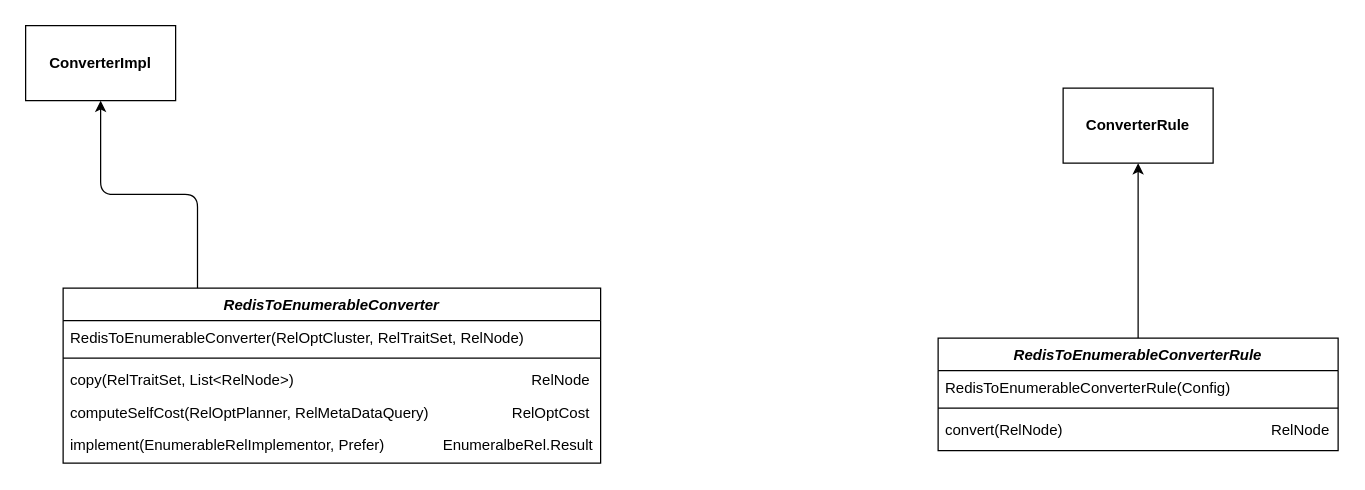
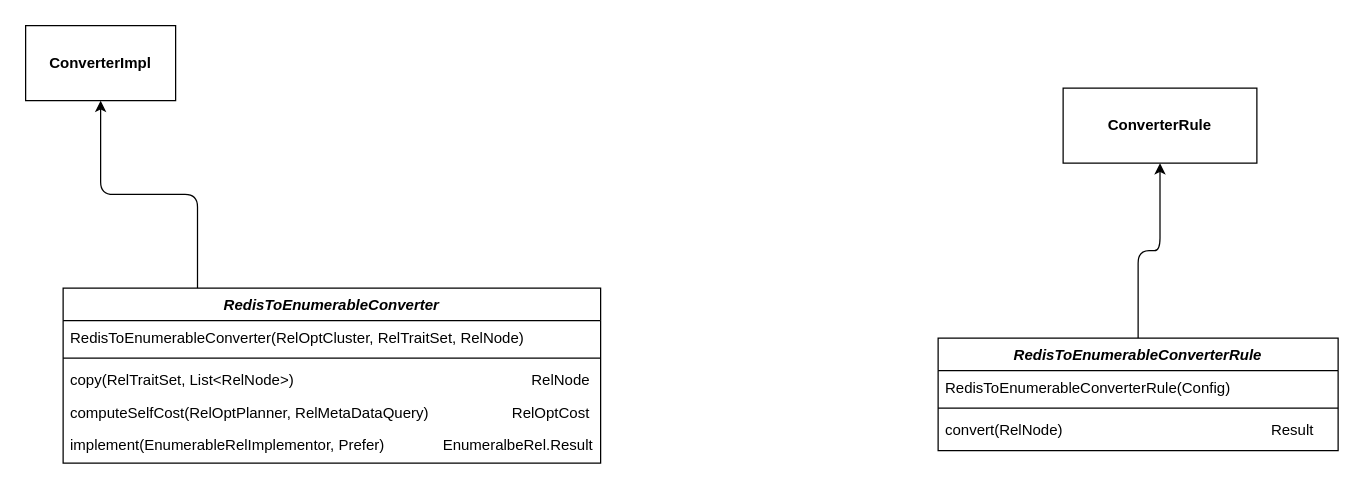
  <mxCell id="0" />
  <mxCell id="1" parent="0" />
  <mxCell id="2" style="edgeStyle=orthogonalEdgeStyle;orthogonalLoop=1;jettySize=auto;html=1;exitX=0.25;exitY=0;exitDx=0;exitDy=0;rounded=1;" edge="1" parent="1" source="3" target="9"><mxGeometry relative="1" as="geometry" /></mxCell>
  <mxCell id="3" value="RedisToEnumerableConverter" style="swimlane;fontStyle=3;align=center;verticalAlign=top;childLayout=stackLayout;horizontal=1;startSize=26;horizontalStack=0;resizeParent=1;resizeLast=0;collapsible=1;marginBottom=0;rounded=0;shadow=0;strokeWidth=1;" parent="1" vertex="1"><mxGeometry x="50" y="230" width="430" height="140" as="geometry"><mxRectangle x="230" y="140" width="160" height="26" as="alternateBounds" /></mxGeometry></mxCell>
  <mxCell id="4" value="RedisToEnumerableConverter(RelOptCluster, RelTraitSet, RelNode)" style="text;align=left;verticalAlign=top;spacingLeft=4;spacingRight=4;overflow=hidden;rotatable=0;points=[[0,0.5],[1,0.5]];portConstraint=eastwest;" parent="3" vertex="1"><mxGeometry y="26" width="430" height="26" as="geometry" /></mxCell>
  <mxCell id="5" value="&lt;br&gt;&lt;br&gt;" style="line;html=1;strokeWidth=1;align=left;verticalAlign=middle;spacingTop=-1;spacingLeft=3;spacingRight=3;rotatable=0;labelPosition=right;points=[];portConstraint=eastwest;" parent="3" vertex="1"><mxGeometry y="52" width="430" height="8" as="geometry" /></mxCell>
  <mxCell id="6" value="copy(RelTraitSet, List&lt;RelNode&gt;)                                                         RelNode" style="text;align=left;verticalAlign=top;spacingLeft=4;spacingRight=4;overflow=hidden;rotatable=0;points=[[0,0.5],[1,0.5]];portConstraint=eastwest;" parent="3" vertex="1"><mxGeometry y="60" width="430" height="26" as="geometry" /></mxCell>
  <mxCell id="7" value="computeSelfCost(RelOptPlanner, RelMetaDataQuery)                    RelOptCost" style="text;align=left;verticalAlign=top;spacingLeft=4;spacingRight=4;overflow=hidden;rotatable=0;points=[[0,0.5],[1,0.5]];portConstraint=eastwest;" vertex="1" parent="3"><mxGeometry y="86" width="430" height="26" as="geometry" /></mxCell>
  <mxCell id="8" value="implement(EnumerableRelImplementor, Prefer)              EnumeralbeRel.Result" style="text;align=left;verticalAlign=top;spacingLeft=4;spacingRight=4;overflow=hidden;rotatable=0;points=[[0,0.5],[1,0.5]];portConstraint=eastwest;" vertex="1" parent="3"><mxGeometry y="112" width="430" height="26" as="geometry" /></mxCell>
  <mxCell id="9" value="&lt;b&gt;ConverterImpl&lt;/b&gt;" style="rounded=0;whiteSpace=wrap;html=1;" vertex="1" parent="1"><mxGeometry x="20" y="20" width="120" height="60" as="geometry" /></mxCell>
  <mxCell id="10" style="edgeStyle=orthogonalEdgeStyle;orthogonalLoop=1;jettySize=auto;html=1;exitX=0.5;exitY=0;exitDx=0;exitDy=0;rounded=1;" edge="1" parent="1" source="11" target="15"><mxGeometry relative="1" as="geometry" /></mxCell>
  <mxCell id="11" value="RedisToEnumerableConverterRule" style="swimlane;fontStyle=3;align=center;verticalAlign=top;childLayout=stackLayout;horizontal=1;startSize=26;horizontalStack=0;resizeParent=1;resizeLast=0;collapsible=1;marginBottom=0;rounded=0;shadow=0;strokeWidth=1;" vertex="1" parent="1"><mxGeometry x="750" y="270" width="320" height="90" as="geometry"><mxRectangle x="230" y="140" width="160" height="26" as="alternateBounds" /></mxGeometry></mxCell>
  <mxCell id="12" value="RedisToEnumerableConverterRule(Config)" style="text;align=left;verticalAlign=top;spacingLeft=4;spacingRight=4;overflow=hidden;rotatable=0;points=[[0,0.5],[1,0.5]];portConstraint=eastwest;" vertex="1" parent="11"><mxGeometry y="26" width="320" height="26" as="geometry" /></mxCell>
  <mxCell id="13" value="&lt;br&gt;&lt;br&gt;" style="line;html=1;strokeWidth=1;align=left;verticalAlign=middle;spacingTop=-1;spacingLeft=3;spacingRight=3;rotatable=0;labelPosition=right;points=[];portConstraint=eastwest;" vertex="1" parent="11"><mxGeometry y="52" width="320" height="8" as="geometry" /></mxCell>
- <mxCell id="14" value="convert(RelNode)                                                  RelNode" style="text;align=left;verticalAlign=top;spacingLeft=4;spacingRight=4;overflow=hidden;rotatable=0;points=[[0,0.5],[1,0.5]];portConstraint=eastwest;" vertex="1" parent="11"><mxGeometry y="60" width="320" height="26" as="geometry" /></mxCell>
- <mxCell id="15" value="&lt;b&gt;ConverterRule&lt;/b&gt;" style="rounded=0;whiteSpace=wrap;html=1;" vertex="1" parent="1"><mxGeometry x="850" y="70" width="120" height="60" as="geometry" /></mxCell>
+ <mxCell id="14" value="convert(RelNode)                                                  Result" style="text;align=left;verticalAlign=top;spacingLeft=4;spacingRight=4;overflow=hidden;rotatable=0;points=[[0,0.5],[1,0.5]];portConstraint=eastwest;" vertex="1" parent="11"><mxGeometry y="60" width="320" height="26" as="geometry" /></mxCell>
+ <mxCell id="15" value="&lt;b&gt;ConverterRule&lt;/b&gt;" style="rounded=0;whiteSpace=wrap;html=1;" vertex="1" parent="1"><mxGeometry x="850" y="70" width="155" height="60" as="geometry" /></mxCell>
